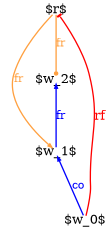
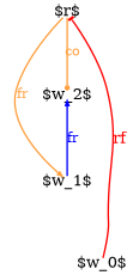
  digraph {
    fontname=Arial
    splines=true
    node [color=blue fixedsize=true fontsize=10 rank=sink shape=plaintext]
    edge [arrowsize=0.3 color="#ffa040" fontcolor="#ffa040" fontsize=8]
    n1 [height=0.1 label="$r$" width=0.45]
    n2 [height=0.1 label="$w_1$" width=0.45]
    n3 [height=0.1 label="$w_2$" width=0.45]
    n4 [height=0.1 label="$w_0$" width=0.45]
    n1 -> n2 [arrowhead=normal label=fr]
-   n1 -> n3 [arrowhead=dot label=fr]
-   n2 -> n4 [color=blue dir=back fontcolor=blue label=co]
+   n1 -> n3 [arrowhead=dot label=co]
    n3 -> n2 [color=blue dir=back fontcolor=blue label=fr]
    n4 -> n1 [arrowhead=tee color=red fontcolor=red fontsize=10 label=rf]
  }
